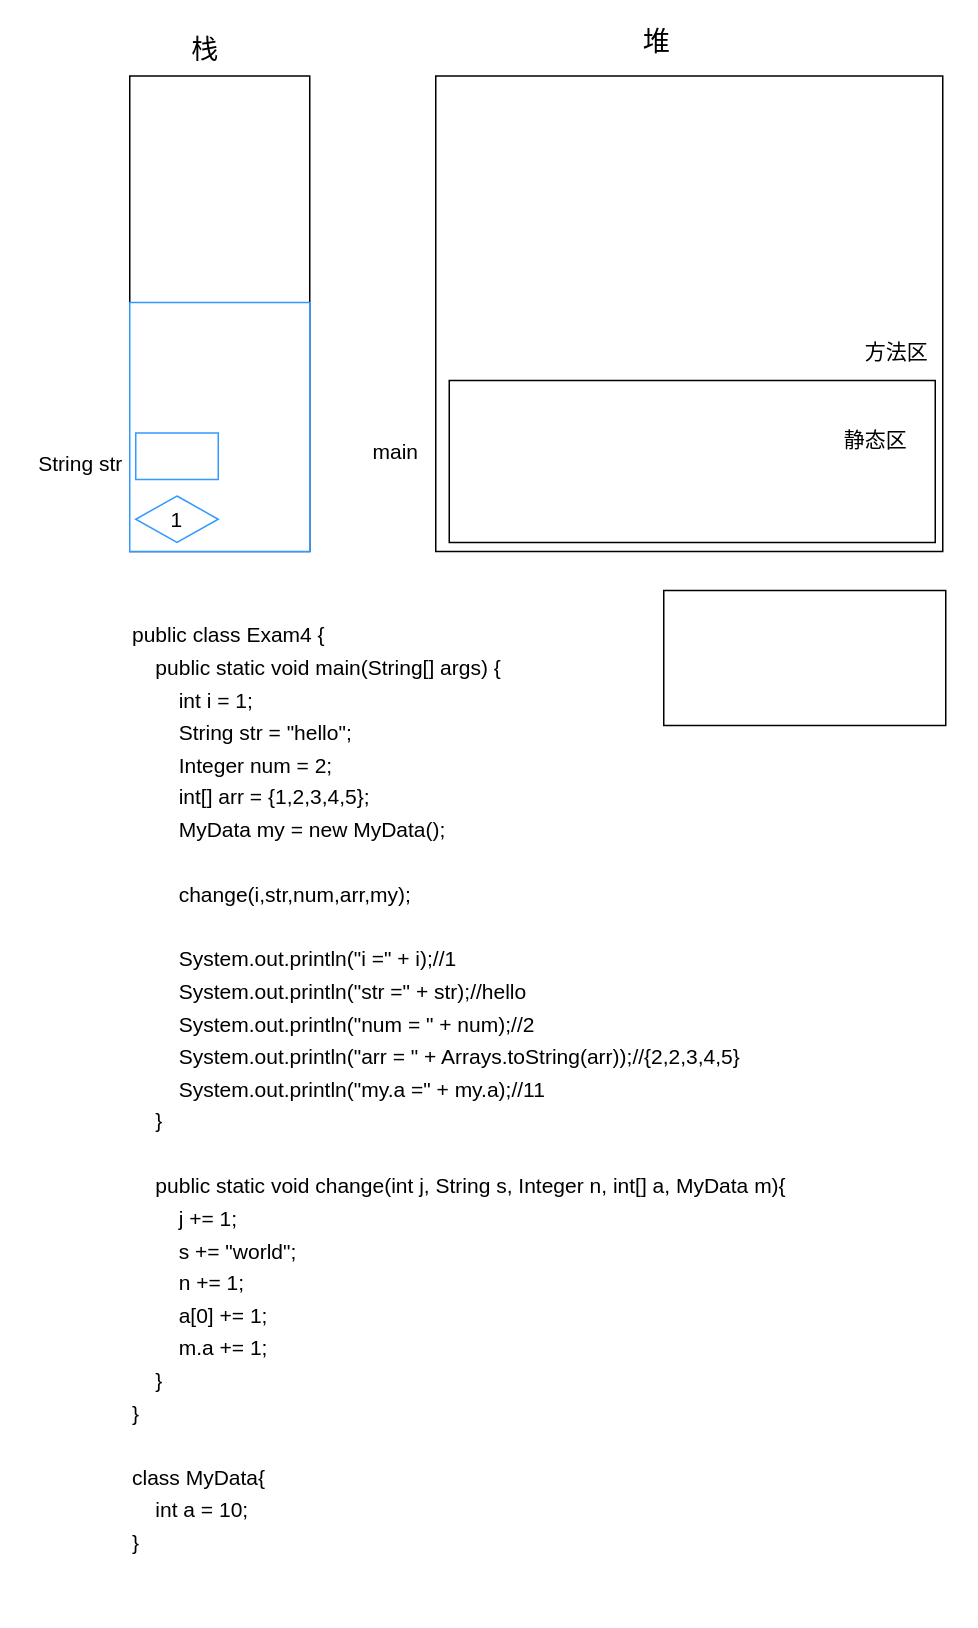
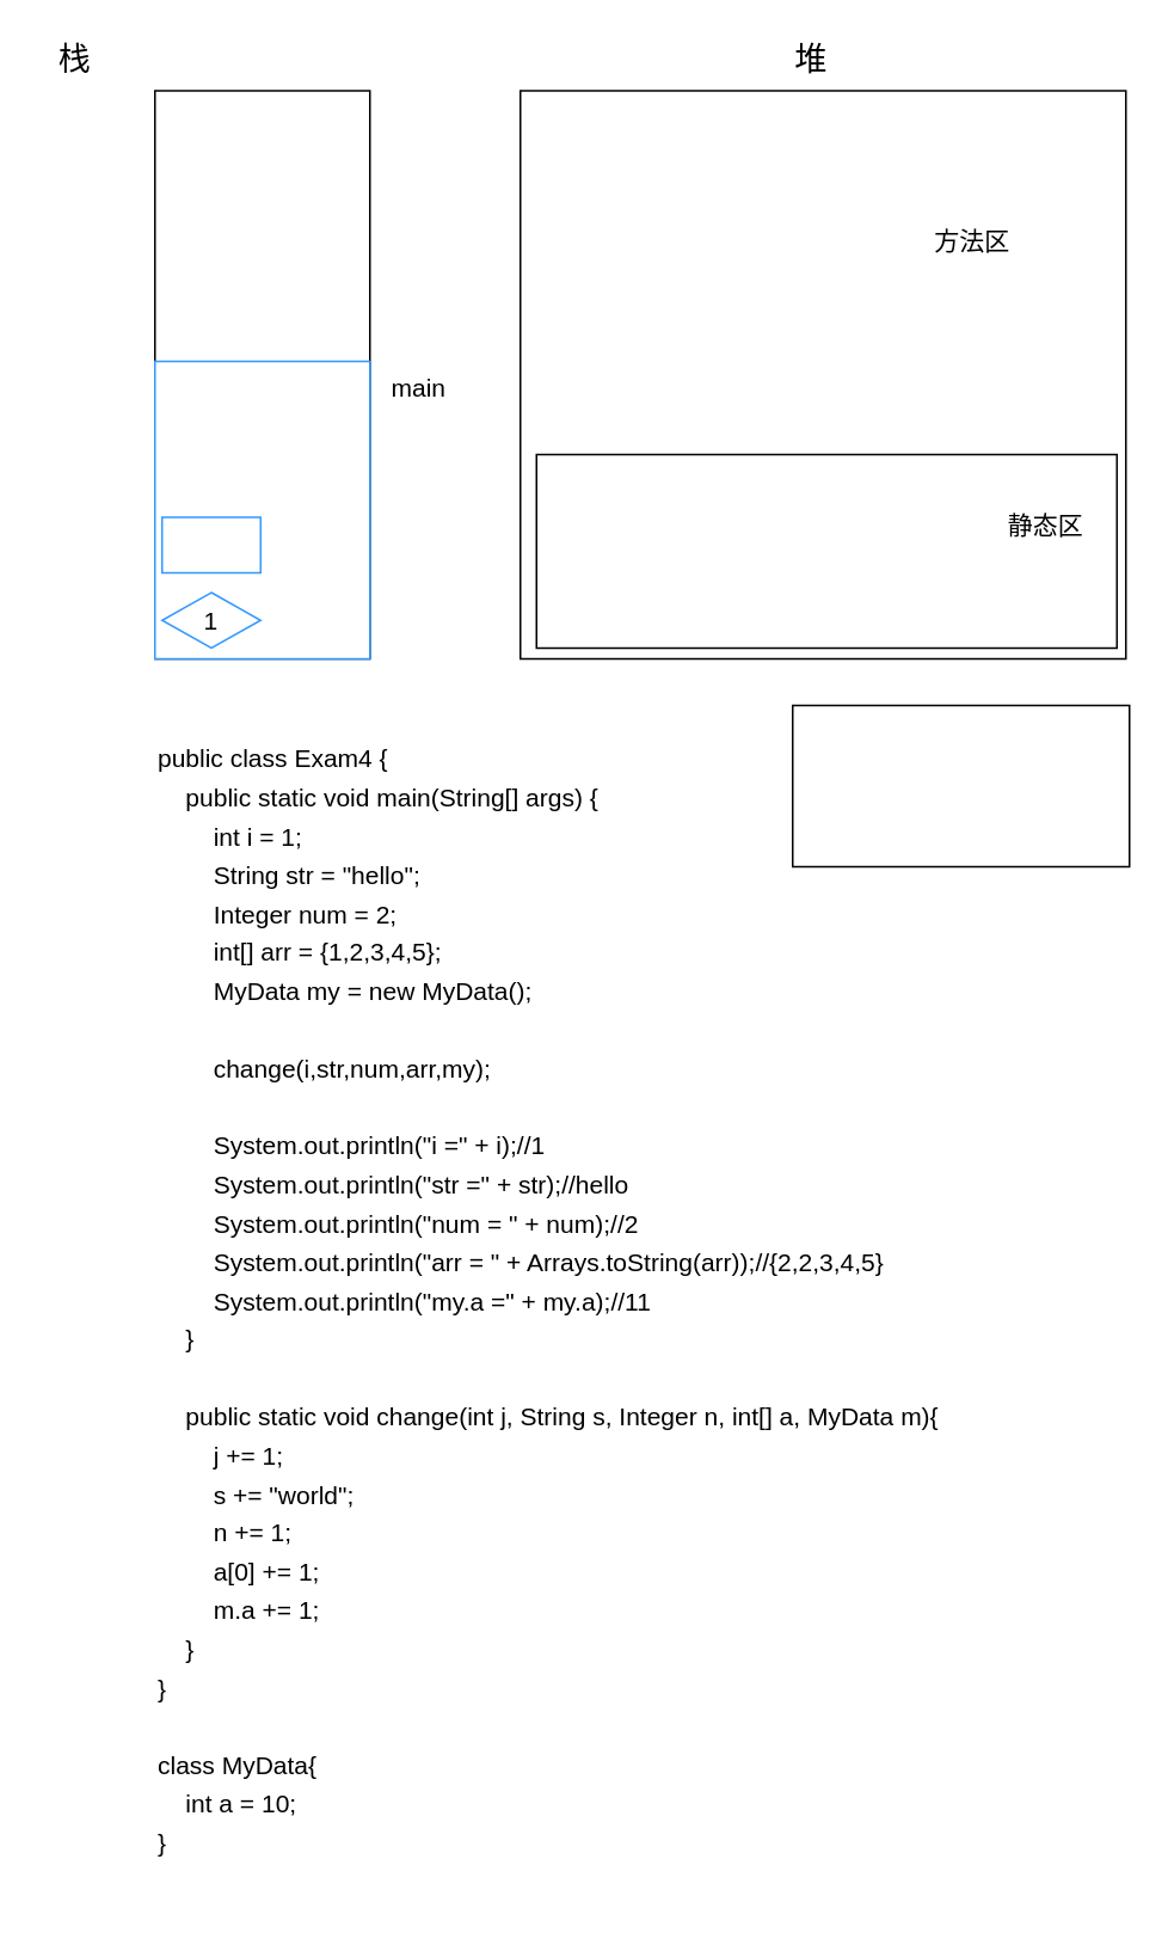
  <mxCell id="0" />
  <mxCell id="1" parent="0" />
  <mxCell id="2" value="" style="rounded=0;whiteSpace=wrap;html=1;" vertex="1" parent="1"><mxGeometry x="86" y="50" width="120" height="317" as="geometry" /></mxCell>
  <mxCell id="3" value="" style="rounded=0;whiteSpace=wrap;html=1;" vertex="1" parent="1"><mxGeometry x="290" y="50" width="338" height="317" as="geometry" /></mxCell>
- <mxCell id="4" value="&lt;font style=&quot;font-size: 18px&quot; face=&quot;Helvetica&quot;&gt;栈&lt;/font&gt;" style="text;html=1;align=center;verticalAlign=middle;resizable=0;points=[];autosize=1;strokeColor=none;fillColor=none;" vertex="1" parent="1"><mxGeometry x="122" y="23" width="28" height="20" as="geometry" /></mxCell>
- <mxCell id="5" value="堆" style="text;html=1;align=center;verticalAlign=middle;resizable=0;points=[];autosize=1;strokeColor=none;fillColor=none;fontSize=18;" vertex="1" parent="1"><mxGeometry x="423" y="15" width="28" height="26" as="geometry" /></mxCell>
+ <mxCell id="4" value="&lt;font style=&quot;font-size: 18px&quot; face=&quot;Helvetica&quot;&gt;栈&lt;/font&gt;" style="text;html=1;align=center;verticalAlign=middle;resizable=0;points=[];autosize=1;strokeColor=none;fillColor=none;" vertex="1" parent="1"><mxGeometry x="27" y="23" width="28" height="20" as="geometry" /></mxCell>
+ <mxCell id="5" value="堆" style="text;html=1;align=center;verticalAlign=middle;resizable=0;points=[];autosize=1;strokeColor=none;fillColor=none;fontSize=18;" vertex="1" parent="1"><mxGeometry x="438" y="20" width="28" height="26" as="geometry" /></mxCell>
  <mxCell id="6" value="&lt;div align=&quot;left&quot;&gt;&lt;font style=&quot;font-size: 14px&quot;&gt;public class Exam4 {&lt;br&gt;&amp;nbsp;&amp;nbsp;&amp;nbsp; public static void main(String[] args) {&lt;br&gt;&amp;nbsp;&amp;nbsp;&amp;nbsp;&amp;nbsp;&amp;nbsp;&amp;nbsp;&amp;nbsp; int i = 1;&lt;br&gt;&amp;nbsp;&amp;nbsp;&amp;nbsp;&amp;nbsp;&amp;nbsp;&amp;nbsp;&amp;nbsp; String str = &quot;hello&quot;;&lt;br&gt;&amp;nbsp;&amp;nbsp;&amp;nbsp;&amp;nbsp;&amp;nbsp;&amp;nbsp;&amp;nbsp; Integer num = 2;&lt;br&gt;&amp;nbsp;&amp;nbsp;&amp;nbsp;&amp;nbsp;&amp;nbsp;&amp;nbsp;&amp;nbsp; int[] arr = {1,2,3,4,5};&lt;br&gt;&amp;nbsp;&amp;nbsp;&amp;nbsp;&amp;nbsp;&amp;nbsp;&amp;nbsp;&amp;nbsp; MyData my = new MyData();&lt;br&gt;&lt;br&gt;&amp;nbsp;&amp;nbsp;&amp;nbsp;&amp;nbsp;&amp;nbsp;&amp;nbsp;&amp;nbsp; change(i,str,num,arr,my);&lt;br&gt;&lt;br&gt;&amp;nbsp;&amp;nbsp;&amp;nbsp;&amp;nbsp;&amp;nbsp;&amp;nbsp;&amp;nbsp; System.out.println(&quot;i =&quot; + i);//1&lt;br&gt;&amp;nbsp;&amp;nbsp;&amp;nbsp;&amp;nbsp;&amp;nbsp;&amp;nbsp;&amp;nbsp; System.out.println(&quot;str =&quot; + str);//hello&lt;br&gt;&amp;nbsp;&amp;nbsp;&amp;nbsp;&amp;nbsp;&amp;nbsp;&amp;nbsp;&amp;nbsp; System.out.println(&quot;num = &quot; + num);//2&lt;br&gt;&amp;nbsp;&amp;nbsp;&amp;nbsp;&amp;nbsp;&amp;nbsp;&amp;nbsp;&amp;nbsp; System.out.println(&quot;arr = &quot; + Arrays.toString(arr));//{2,2,3,4,5}&lt;br&gt;&amp;nbsp;&amp;nbsp;&amp;nbsp;&amp;nbsp;&amp;nbsp;&amp;nbsp;&amp;nbsp; System.out.println(&quot;my.a =&quot; + my.a);//11&lt;br&gt;&amp;nbsp;&amp;nbsp;&amp;nbsp; }&lt;br&gt;&lt;br&gt;&amp;nbsp;&amp;nbsp;&amp;nbsp; public static void change(int j, String s, Integer n, int[] a, MyData m){&lt;br&gt;&amp;nbsp;&amp;nbsp;&amp;nbsp;&amp;nbsp;&amp;nbsp;&amp;nbsp;&amp;nbsp; j += 1;&lt;br&gt;&amp;nbsp;&amp;nbsp;&amp;nbsp;&amp;nbsp;&amp;nbsp;&amp;nbsp;&amp;nbsp; s += &quot;world&quot;;&lt;br&gt;&amp;nbsp;&amp;nbsp;&amp;nbsp;&amp;nbsp;&amp;nbsp;&amp;nbsp;&amp;nbsp; n += 1;&lt;br&gt;&amp;nbsp;&amp;nbsp;&amp;nbsp;&amp;nbsp;&amp;nbsp;&amp;nbsp;&amp;nbsp; a[0] += 1;&lt;br&gt;&amp;nbsp;&amp;nbsp;&amp;nbsp;&amp;nbsp;&amp;nbsp;&amp;nbsp;&amp;nbsp; m.a += 1;&lt;br&gt;&amp;nbsp;&amp;nbsp;&amp;nbsp; }&lt;br&gt;}&lt;br&gt;&lt;br&gt;class MyData{&lt;br&gt;&amp;nbsp;&amp;nbsp;&amp;nbsp; int a = 10;&lt;br&gt;}&lt;/font&gt;&lt;/div&gt;" style="text;html=1;align=left;verticalAlign=middle;resizable=0;points=[];autosize=1;strokeColor=none;fillColor=none;fontSize=18;fontFamily=Helvetica;" vertex="1" parent="1"><mxGeometry x="86" y="386" width="446" height="677" as="geometry" /></mxCell>
  <mxCell id="7" value="" style="rounded=0;whiteSpace=wrap;html=1;fontFamily=Helvetica;fontSize=14;strokeColor=#3399FF;" vertex="1" parent="1"><mxGeometry x="86" y="201" width="120" height="166" as="geometry" /></mxCell>
- <mxCell id="8" value="main" style="text;html=1;align=center;verticalAlign=middle;resizable=0;points=[];autosize=1;strokeColor=none;fillColor=none;fontSize=14;fontFamily=Helvetica;" vertex="1" parent="1"><mxGeometry x="243" y="290" width="40" height="21" as="geometry" /></mxCell>
+ <mxCell id="8" value="main" style="text;html=1;align=center;verticalAlign=middle;resizable=0;points=[];autosize=1;strokeColor=none;fillColor=none;fontSize=14;fontFamily=Helvetica;" vertex="1" parent="1"><mxGeometry x="213" y="205" width="40" height="21" as="geometry" /></mxCell>
  <mxCell id="9" value="1" style="rhombus;whiteSpace=wrap;html=1;fontFamily=Helvetica;fontSize=14;strokeColor=#3399FF;" vertex="1" parent="1"><mxGeometry x="90" y="330" width="55" height="31" as="geometry" /></mxCell>
  <mxCell id="10" value="" style="rounded=0;whiteSpace=wrap;html=1;fontFamily=Helvetica;fontSize=14;strokeColor=#3399FF;" vertex="1" parent="1"><mxGeometry x="90" y="288" width="55" height="31" as="geometry" /></mxCell>
- <mxCell id="11" value="&lt;div&gt;String str&lt;/div&gt;" style="text;html=1;align=center;verticalAlign=middle;resizable=0;points=[];autosize=1;strokeColor=none;fillColor=none;fontSize=14;fontFamily=Helvetica;" vertex="1" parent="1"><mxGeometry x="20" y="298" width="66" height="21" as="geometry" /></mxCell>
  <mxCell id="12" value="" style="rounded=0;whiteSpace=wrap;html=1;fontFamily=Helvetica;fontSize=14;strokeColor=#000000;" vertex="1" parent="1"><mxGeometry x="299" y="253" width="324" height="108" as="geometry" /></mxCell>
- <mxCell id="13" value="方法区" style="text;html=1;align=center;verticalAlign=middle;resizable=0;points=[];autosize=1;strokeColor=none;fillColor=none;fontSize=14;fontFamily=Helvetica;" vertex="1" parent="1"><mxGeometry x="571" y="223" width="52" height="21" as="geometry" /></mxCell>
+ <mxCell id="13" value="方法区" style="text;html=1;align=center;verticalAlign=middle;resizable=0;points=[];autosize=1;strokeColor=none;fillColor=none;fontSize=14;fontFamily=Helvetica;" vertex="1" parent="1"><mxGeometry x="516" y="123" width="52" height="21" as="geometry" /></mxCell>
  <mxCell id="14" value="静态区" style="text;html=1;align=center;verticalAlign=middle;resizable=0;points=[];autosize=1;strokeColor=none;fillColor=none;fontSize=14;fontFamily=Helvetica;" vertex="1" parent="1"><mxGeometry x="557" y="282" width="52" height="21" as="geometry" /></mxCell>
  <mxCell id="15" value="" style="rounded=0;whiteSpace=wrap;html=1;fontFamily=Helvetica;fontSize=14;strokeColor=#000000;" vertex="1" parent="1"><mxGeometry x="442" y="393" width="188" height="90" as="geometry" /></mxCell>
